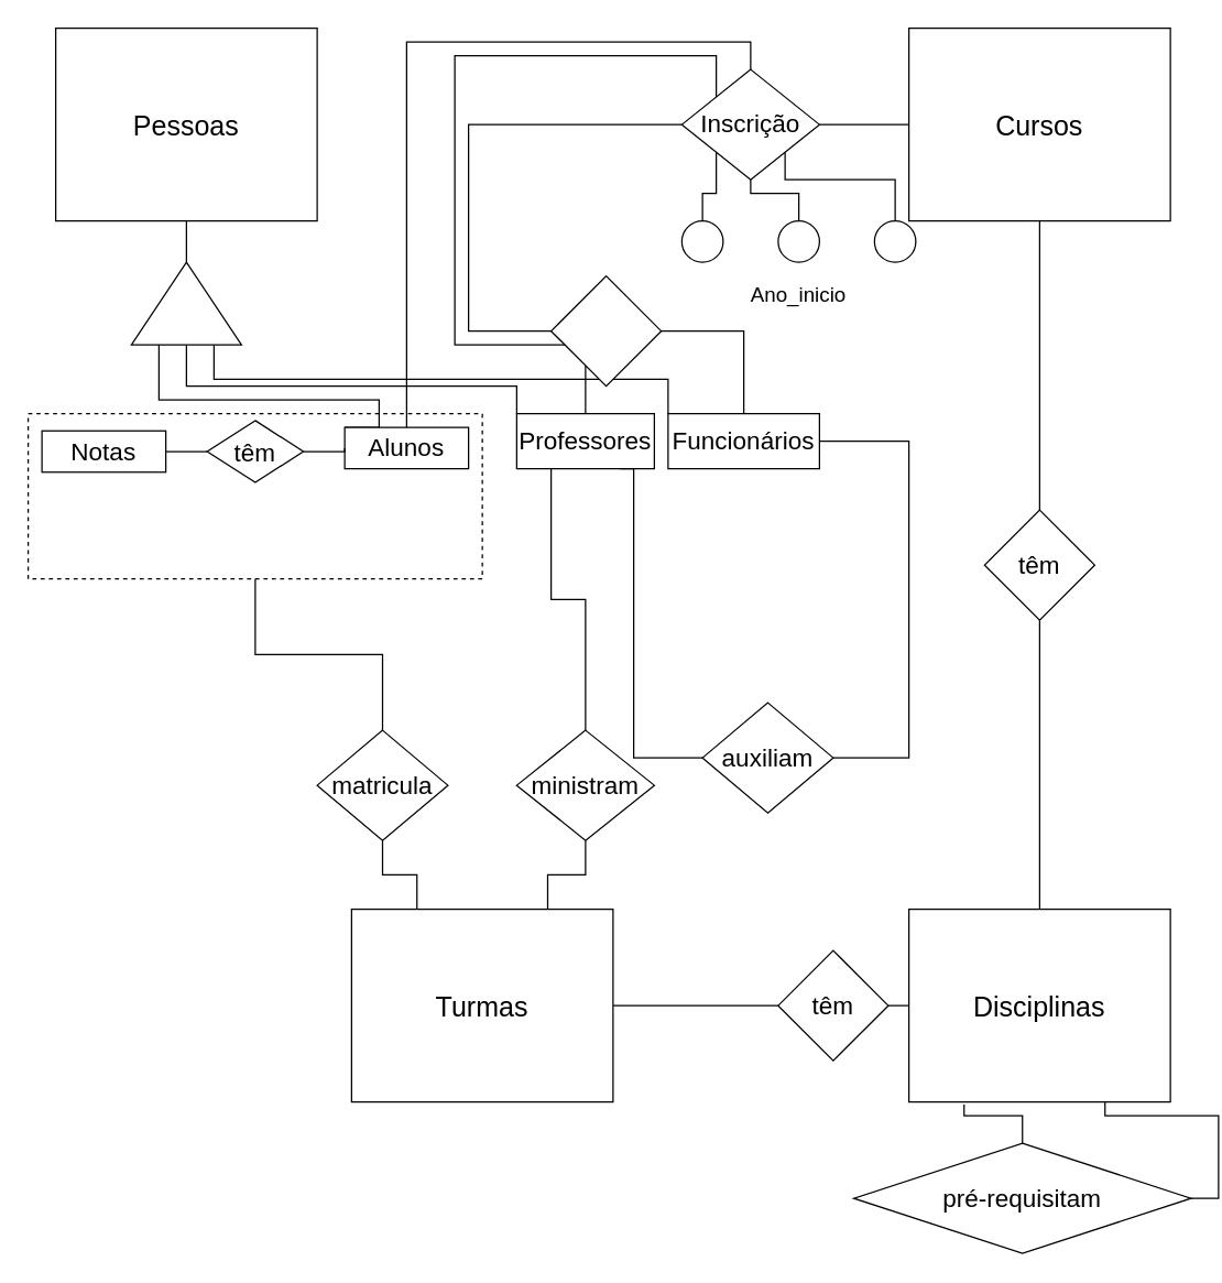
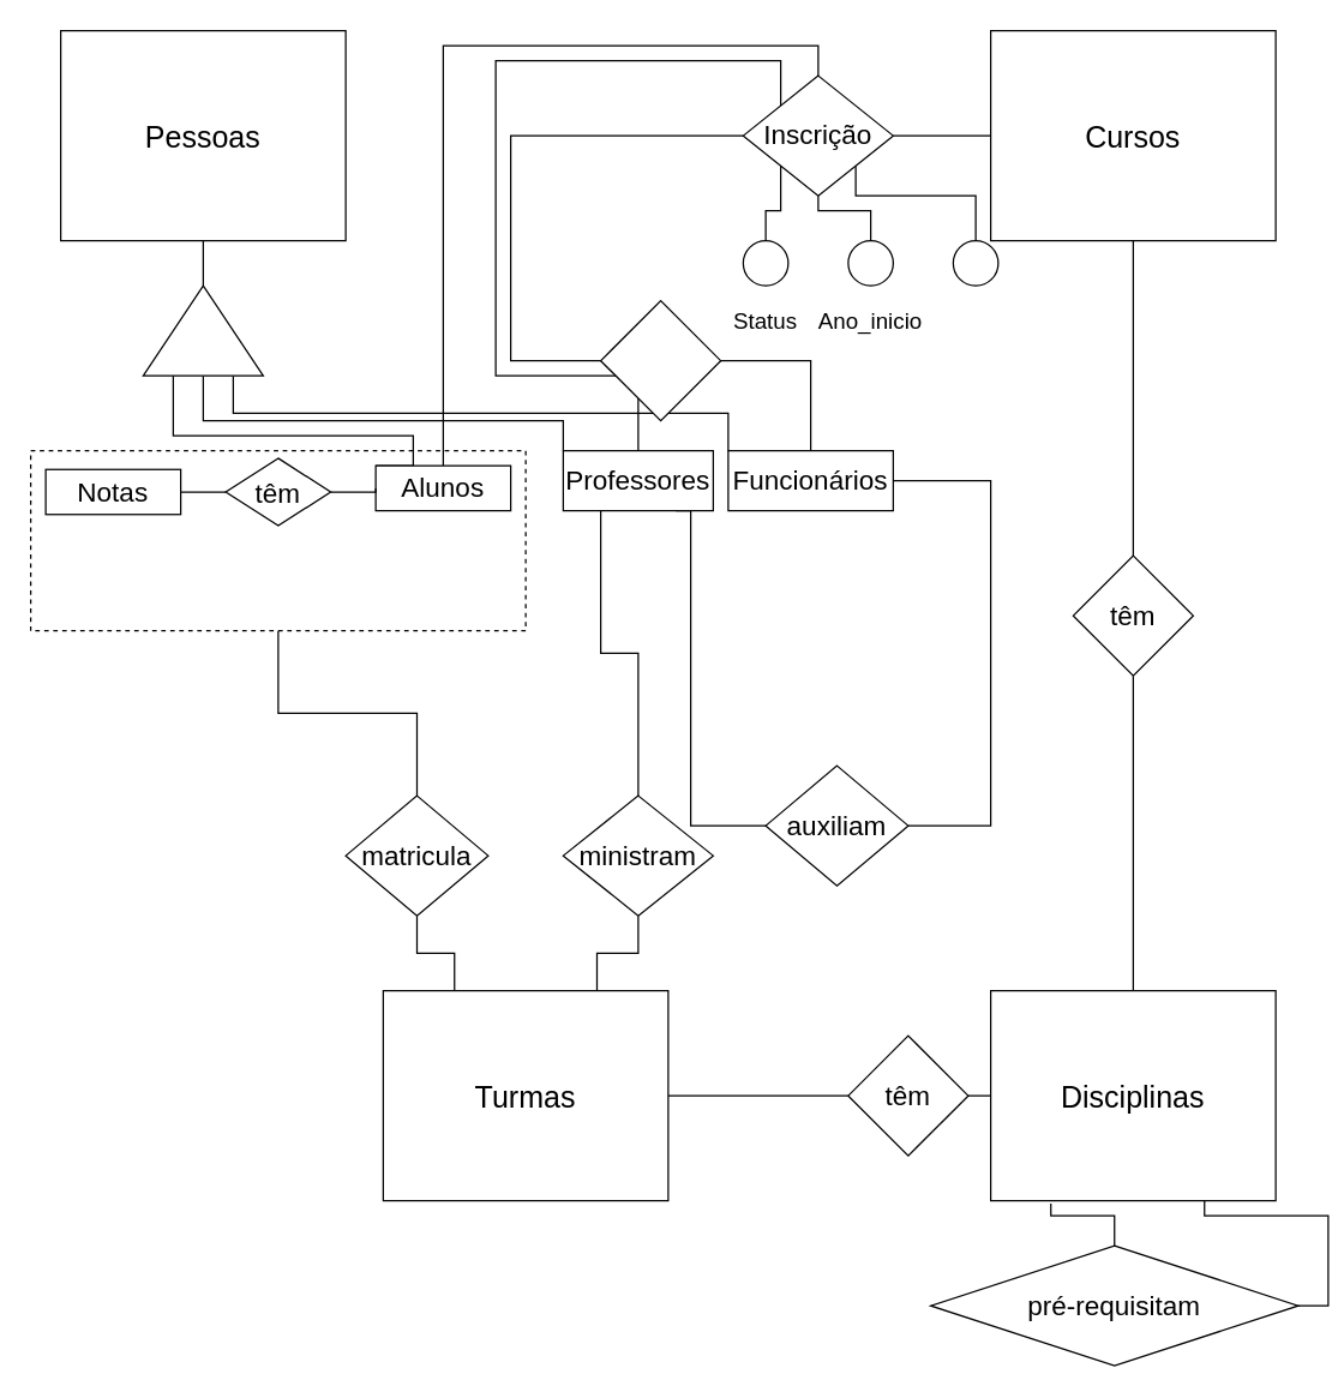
  <mxCell id="0" />
  <mxCell id="1" parent="0" />
  <mxCell id="2" value="&lt;font style=&quot;font-size: 20px&quot;&gt;Cursos&lt;/font&gt;" style="rounded=0;whiteSpace=wrap;html=1;" vertex="1" parent="1"><mxGeometry x="660" y="20" width="190" height="140" as="geometry" /></mxCell>
  <mxCell id="3" value="&lt;span style=&quot;font-size: 20px&quot;&gt;Disciplinas&lt;/span&gt;" style="rounded=0;whiteSpace=wrap;html=1;" vertex="1" parent="1"><mxGeometry x="660" y="660" width="190" height="140" as="geometry" /></mxCell>
  <mxCell id="4" value="&lt;span style=&quot;font-size: 20px&quot;&gt;Pessoas&lt;/span&gt;" style="rounded=0;whiteSpace=wrap;html=1;" vertex="1" parent="1"><mxGeometry x="40" y="20" width="190" height="140" as="geometry" /></mxCell>
  <mxCell id="5" style="edgeStyle=orthogonalEdgeStyle;rounded=0;orthogonalLoop=1;jettySize=auto;html=1;exitX=1;exitY=0.5;exitDx=0;exitDy=0;entryX=0;entryY=0.5;entryDx=0;entryDy=0;fontSize=15;endArrow=none;endFill=0;" edge="1" parent="1" source="6" target="39"><mxGeometry relative="1" as="geometry" /></mxCell>
  <mxCell id="6" value="&lt;span style=&quot;font-size: 20px&quot;&gt;Turmas&lt;/span&gt;" style="rounded=0;whiteSpace=wrap;html=1;" vertex="1" parent="1"><mxGeometry x="255" y="660" width="190" height="140" as="geometry" /></mxCell>
  <mxCell id="7" style="edgeStyle=orthogonalEdgeStyle;rounded=0;orthogonalLoop=1;jettySize=auto;html=1;exitX=0.5;exitY=0;exitDx=0;exitDy=0;entryX=0.5;entryY=1;entryDx=0;entryDy=0;fontSize=18;endArrow=none;endFill=0;" edge="1" parent="1" source="9" target="2"><mxGeometry relative="1" as="geometry" /></mxCell>
  <mxCell id="8" style="edgeStyle=orthogonalEdgeStyle;rounded=0;orthogonalLoop=1;jettySize=auto;html=1;exitX=0.5;exitY=1;exitDx=0;exitDy=0;entryX=0.5;entryY=0;entryDx=0;entryDy=0;fontSize=18;endArrow=none;endFill=0;" edge="1" parent="1" source="9" target="3"><mxGeometry relative="1" as="geometry" /></mxCell>
  <mxCell id="9" value="&lt;font style=&quot;font-size: 18px&quot;&gt;têm&lt;/font&gt;" style="rhombus;whiteSpace=wrap;html=1;fontSize=20;" vertex="1" parent="1"><mxGeometry x="715" y="370" width="80" height="80" as="geometry" /></mxCell>
  <mxCell id="10" style="edgeStyle=orthogonalEdgeStyle;rounded=0;orthogonalLoop=1;jettySize=auto;html=1;exitX=0.5;exitY=0;exitDx=0;exitDy=0;entryX=0.211;entryY=1.014;entryDx=0;entryDy=0;entryPerimeter=0;fontSize=18;endArrow=none;endFill=0;" edge="1" parent="1" source="12" target="3"><mxGeometry relative="1" as="geometry" /></mxCell>
  <mxCell id="11" style="edgeStyle=orthogonalEdgeStyle;rounded=0;orthogonalLoop=1;jettySize=auto;html=1;exitX=1;exitY=0.5;exitDx=0;exitDy=0;entryX=0.75;entryY=1;entryDx=0;entryDy=0;fontSize=18;endArrow=none;endFill=0;" edge="1" parent="1" source="12" target="3"><mxGeometry relative="1" as="geometry" /></mxCell>
  <mxCell id="12" value="&lt;font style=&quot;font-size: 18px&quot;&gt;pré-requisitam&lt;/font&gt;" style="rhombus;whiteSpace=wrap;html=1;fontSize=20;" vertex="1" parent="1"><mxGeometry x="620" y="830" width="245" height="80" as="geometry" /></mxCell>
  <mxCell id="13" style="edgeStyle=orthogonalEdgeStyle;rounded=0;orthogonalLoop=1;jettySize=auto;html=1;exitX=1;exitY=0.5;exitDx=0;exitDy=0;entryX=0.5;entryY=1;entryDx=0;entryDy=0;fontSize=18;endArrow=none;endFill=0;" edge="1" parent="1" source="16" target="4"><mxGeometry relative="1" as="geometry" /></mxCell>
  <mxCell id="14" style="edgeStyle=orthogonalEdgeStyle;rounded=0;orthogonalLoop=1;jettySize=auto;html=1;exitX=0;exitY=0.75;exitDx=0;exitDy=0;entryX=0;entryY=0;entryDx=0;entryDy=0;fontSize=15;endArrow=none;endFill=0;" edge="1" parent="1" source="16" target="25"><mxGeometry relative="1" as="geometry" /></mxCell>
  <mxCell id="15" style="edgeStyle=orthogonalEdgeStyle;rounded=0;orthogonalLoop=1;jettySize=auto;html=1;exitX=0;exitY=0.5;exitDx=0;exitDy=0;entryX=0;entryY=0;entryDx=0;entryDy=0;fontSize=15;endArrow=none;endFill=0;" edge="1" parent="1" source="16" target="22"><mxGeometry relative="1" as="geometry"><Array as="points"><mxPoint x="135" y="280" /><mxPoint x="375" y="280" /></Array></mxGeometry></mxCell>
  <mxCell id="16" value="" style="triangle;whiteSpace=wrap;html=1;fontSize=18;rotation=-90;" vertex="1" parent="1"><mxGeometry x="105" y="180" width="60" height="80" as="geometry" /></mxCell>
  <mxCell id="17" style="edgeStyle=orthogonalEdgeStyle;rounded=0;orthogonalLoop=1;jettySize=auto;html=1;exitX=0;exitY=0;exitDx=0;exitDy=0;entryX=0;entryY=0.25;entryDx=0;entryDy=0;fontSize=15;endArrow=none;endFill=0;" edge="1" parent="1" source="19" target="16"><mxGeometry relative="1" as="geometry"><Array as="points"><mxPoint x="275" y="290" /><mxPoint x="115" y="290" /></Array></mxGeometry></mxCell>
  <mxCell id="18" style="edgeStyle=orthogonalEdgeStyle;rounded=0;orthogonalLoop=1;jettySize=auto;html=1;exitX=0.5;exitY=0;exitDx=0;exitDy=0;entryX=0.5;entryY=0;entryDx=0;entryDy=0;fontSize=15;endArrow=none;endFill=0;" edge="1" parent="1" source="19" target="27"><mxGeometry relative="1" as="geometry" /></mxCell>
  <mxCell id="19" value="Alunos" style="rounded=0;whiteSpace=wrap;html=1;fontSize=18;" vertex="1" parent="1"><mxGeometry x="250" y="310" width="90" height="30" as="geometry" /></mxCell>
  <mxCell id="20" style="edgeStyle=orthogonalEdgeStyle;rounded=0;orthogonalLoop=1;jettySize=auto;html=1;exitX=0.25;exitY=1;exitDx=0;exitDy=0;entryX=0.5;entryY=0;entryDx=0;entryDy=0;fontSize=15;endArrow=none;endFill=0;" edge="1" parent="1" source="22" target="41"><mxGeometry relative="1" as="geometry" /></mxCell>
  <mxCell id="21" style="edgeStyle=orthogonalEdgeStyle;rounded=0;orthogonalLoop=1;jettySize=auto;html=1;exitX=0.5;exitY=0;exitDx=0;exitDy=0;entryX=0;entryY=0;entryDx=0;entryDy=0;fontSize=15;endArrow=none;endFill=0;" edge="1" parent="1" source="22" target="27"><mxGeometry relative="1" as="geometry"><Array as="points"><mxPoint x="425" y="250" /><mxPoint x="330" y="250" /><mxPoint x="330" y="40" /><mxPoint x="520" y="40" /></Array></mxGeometry></mxCell>
  <mxCell id="22" value="Professores" style="rounded=0;whiteSpace=wrap;html=1;fontSize=18;" vertex="1" parent="1"><mxGeometry x="375" y="300" width="100" height="40" as="geometry" /></mxCell>
  <mxCell id="23" style="edgeStyle=orthogonalEdgeStyle;rounded=0;orthogonalLoop=1;jettySize=auto;html=1;exitX=1;exitY=0.5;exitDx=0;exitDy=0;entryX=1;entryY=0.5;entryDx=0;entryDy=0;fontSize=15;endArrow=none;endFill=0;" edge="1" parent="1" source="25" target="43"><mxGeometry relative="1" as="geometry"><Array as="points"><mxPoint x="660" y="320" /><mxPoint x="660" y="550" /></Array></mxGeometry></mxCell>
  <mxCell id="24" style="edgeStyle=orthogonalEdgeStyle;rounded=0;orthogonalLoop=1;jettySize=auto;html=1;exitX=0.5;exitY=0;exitDx=0;exitDy=0;entryX=0;entryY=0.5;entryDx=0;entryDy=0;fontSize=15;endArrow=none;endFill=0;" edge="1" parent="1" source="25" target="27"><mxGeometry relative="1" as="geometry"><Array as="points"><mxPoint x="540" y="240" /><mxPoint x="340" y="240" /><mxPoint x="340" y="90" /></Array></mxGeometry></mxCell>
  <mxCell id="25" value="Funcionários" style="rounded=0;whiteSpace=wrap;html=1;fontSize=18;" vertex="1" parent="1"><mxGeometry x="485" y="300" width="110" height="40" as="geometry" /></mxCell>
  <mxCell id="26" style="edgeStyle=orthogonalEdgeStyle;rounded=0;orthogonalLoop=1;jettySize=auto;html=1;exitX=1;exitY=0.5;exitDx=0;exitDy=0;entryX=0;entryY=0.5;entryDx=0;entryDy=0;fontSize=15;endArrow=none;endFill=0;" edge="1" parent="1" source="27" target="2"><mxGeometry relative="1" as="geometry" /></mxCell>
  <mxCell id="27" value="Inscrição" style="rhombus;whiteSpace=wrap;html=1;fontSize=18;" vertex="1" parent="1"><mxGeometry x="495" y="50" width="100" height="80" as="geometry" /></mxCell>
  <mxCell id="28" style="edgeStyle=orthogonalEdgeStyle;rounded=0;orthogonalLoop=1;jettySize=auto;html=1;exitX=0.5;exitY=0;exitDx=0;exitDy=0;entryX=0;entryY=1;entryDx=0;entryDy=0;fontSize=15;endArrow=none;endFill=0;" edge="1" parent="1" source="29" target="27"><mxGeometry relative="1" as="geometry" /></mxCell>
  <mxCell id="29" value="" style="ellipse;whiteSpace=wrap;html=1;aspect=fixed;fontSize=18;direction=east;flipH=0;flipV=1;" vertex="1" parent="1"><mxGeometry x="495" y="160" width="30" height="30" as="geometry" /></mxCell>
+ <mxCell id="30" value="&lt;font style=&quot;font-size: 15px&quot;&gt;Status&lt;/font&gt;" style="text;html=1;strokeColor=none;fillColor=none;align=center;verticalAlign=middle;whiteSpace=wrap;rounded=0;fontSize=18;direction=east;flipH=0;flipV=1;" vertex="1" parent="1"><mxGeometry x="485" y="200" width="50" height="25" as="geometry" /></mxCell>
  <mxCell id="31" style="edgeStyle=orthogonalEdgeStyle;rounded=0;orthogonalLoop=1;jettySize=auto;html=1;exitX=0.5;exitY=0;exitDx=0;exitDy=0;entryX=0.5;entryY=1;entryDx=0;entryDy=0;fontSize=15;endArrow=none;endFill=0;" edge="1" parent="1" source="32" target="27"><mxGeometry relative="1" as="geometry" /></mxCell>
  <mxCell id="32" value="" style="ellipse;whiteSpace=wrap;html=1;aspect=fixed;fontSize=18;direction=east;flipH=0;flipV=1;" vertex="1" parent="1"><mxGeometry x="565" y="160" width="30" height="30" as="geometry" /></mxCell>
  <mxCell id="33" value="&lt;font style=&quot;font-size: 15px&quot;&gt;Ano_inicio&lt;/font&gt;" style="text;html=1;strokeColor=none;fillColor=none;align=center;verticalAlign=middle;whiteSpace=wrap;rounded=0;fontSize=18;direction=east;flipH=0;flipV=1;" vertex="1" parent="1"><mxGeometry x="555" y="200" width="50" height="25" as="geometry" /></mxCell>
  <mxCell id="34" style="edgeStyle=orthogonalEdgeStyle;rounded=0;orthogonalLoop=1;jettySize=auto;html=1;exitX=0.5;exitY=0;exitDx=0;exitDy=0;entryX=1;entryY=1;entryDx=0;entryDy=0;fontSize=15;endArrow=none;endFill=0;" edge="1" parent="1" source="35" target="27"><mxGeometry relative="1" as="geometry"><Array as="points"><mxPoint x="650" y="130" /><mxPoint x="570" y="130" /></Array></mxGeometry></mxCell>
  <mxCell id="35" value="" style="ellipse;whiteSpace=wrap;html=1;aspect=fixed;fontSize=18;direction=east;flipH=0;flipV=1;" vertex="1" parent="1"><mxGeometry x="635" y="160" width="30" height="30" as="geometry" /></mxCell>
  <mxCell id="36" style="edgeStyle=orthogonalEdgeStyle;rounded=0;orthogonalLoop=1;jettySize=auto;html=1;exitX=0.5;exitY=1;exitDx=0;exitDy=0;entryX=0.25;entryY=0;entryDx=0;entryDy=0;fontSize=15;endArrow=none;endFill=0;" edge="1" parent="1" source="37" target="6"><mxGeometry relative="1" as="geometry" /></mxCell>
  <mxCell id="37" value="&lt;span style=&quot;font-size: 18px&quot;&gt;matricula&lt;/span&gt;" style="rhombus;whiteSpace=wrap;html=1;fontSize=20;" vertex="1" parent="1"><mxGeometry x="230" y="530" width="95" height="80" as="geometry" /></mxCell>
  <mxCell id="38" style="edgeStyle=orthogonalEdgeStyle;rounded=0;orthogonalLoop=1;jettySize=auto;html=1;exitX=1;exitY=0.5;exitDx=0;exitDy=0;entryX=0;entryY=0.5;entryDx=0;entryDy=0;fontSize=15;endArrow=none;endFill=0;" edge="1" parent="1" source="39" target="3"><mxGeometry relative="1" as="geometry" /></mxCell>
  <mxCell id="39" value="&lt;font style=&quot;font-size: 18px&quot;&gt;têm&lt;/font&gt;" style="rhombus;whiteSpace=wrap;html=1;fontSize=20;" vertex="1" parent="1"><mxGeometry x="565" y="690" width="80" height="80" as="geometry" /></mxCell>
  <mxCell id="40" style="edgeStyle=orthogonalEdgeStyle;rounded=0;orthogonalLoop=1;jettySize=auto;html=1;exitX=0.5;exitY=1;exitDx=0;exitDy=0;entryX=0.75;entryY=0;entryDx=0;entryDy=0;fontSize=15;endArrow=none;endFill=0;" edge="1" parent="1" source="41" target="6"><mxGeometry relative="1" as="geometry" /></mxCell>
  <mxCell id="41" value="&lt;span style=&quot;font-size: 18px&quot;&gt;ministram&lt;/span&gt;" style="rhombus;whiteSpace=wrap;html=1;fontSize=20;" vertex="1" parent="1"><mxGeometry x="375" y="530" width="100" height="80" as="geometry" /></mxCell>
  <mxCell id="42" style="edgeStyle=orthogonalEdgeStyle;rounded=0;orthogonalLoop=1;jettySize=auto;html=1;exitX=0;exitY=0;exitDx=0;exitDy=0;entryX=0.75;entryY=1;entryDx=0;entryDy=0;fontSize=15;endArrow=none;endFill=0;" edge="1" parent="1" source="43" target="22"><mxGeometry relative="1" as="geometry"><Array as="points"><mxPoint x="460" y="550" /><mxPoint x="460" y="340" /></Array></mxGeometry></mxCell>
  <mxCell id="43" value="&lt;span style=&quot;font-size: 18px&quot;&gt;auxiliam&lt;/span&gt;" style="rhombus;whiteSpace=wrap;html=1;fontSize=20;" vertex="1" parent="1"><mxGeometry x="510" y="510" width="95" height="80" as="geometry" /></mxCell>
  <mxCell id="44" value="Notas" style="rounded=0;whiteSpace=wrap;html=1;fontSize=18;" vertex="1" parent="1"><mxGeometry x="30" y="312.5" width="90" height="30" as="geometry" /></mxCell>
  <mxCell id="45" value="" style="rhombus;whiteSpace=wrap;html=1;fontSize=15;" vertex="1" parent="1"><mxGeometry x="400" y="200" width="80" height="80" as="geometry" /></mxCell>
  <mxCell id="46" style="edgeStyle=orthogonalEdgeStyle;rounded=0;orthogonalLoop=1;jettySize=auto;html=1;exitX=1;exitY=0.5;exitDx=0;exitDy=0;entryX=0;entryY=0.5;entryDx=0;entryDy=0;fontSize=15;endArrow=none;endFill=0;" edge="1" parent="1" source="48" target="19"><mxGeometry relative="1" as="geometry" /></mxCell>
  <mxCell id="47" style="edgeStyle=orthogonalEdgeStyle;rounded=0;orthogonalLoop=1;jettySize=auto;html=1;exitX=0;exitY=0.5;exitDx=0;exitDy=0;entryX=1;entryY=0.5;entryDx=0;entryDy=0;fontSize=15;endArrow=none;endFill=0;" edge="1" parent="1" source="48" target="44"><mxGeometry relative="1" as="geometry" /></mxCell>
  <mxCell id="48" value="&lt;font style=&quot;font-size: 18px&quot;&gt;têm&lt;/font&gt;" style="rhombus;whiteSpace=wrap;html=1;fontSize=20;" vertex="1" parent="1"><mxGeometry x="150" y="305" width="70" height="45" as="geometry" /></mxCell>
  <mxCell id="49" style="edgeStyle=orthogonalEdgeStyle;rounded=0;orthogonalLoop=1;jettySize=auto;html=1;exitX=0.5;exitY=1;exitDx=0;exitDy=0;entryX=0.5;entryY=0;entryDx=0;entryDy=0;fontSize=15;endArrow=none;endFill=0;" edge="1" parent="1" source="50" target="37"><mxGeometry relative="1" as="geometry" /></mxCell>
  <mxCell id="50" value="" style="rounded=0;whiteSpace=wrap;html=1;fontSize=15;fillColor=none;dashed=1;" vertex="1" parent="1"><mxGeometry y="300" width="330" height="120" as="geometry" x="20" /></mxCell>
